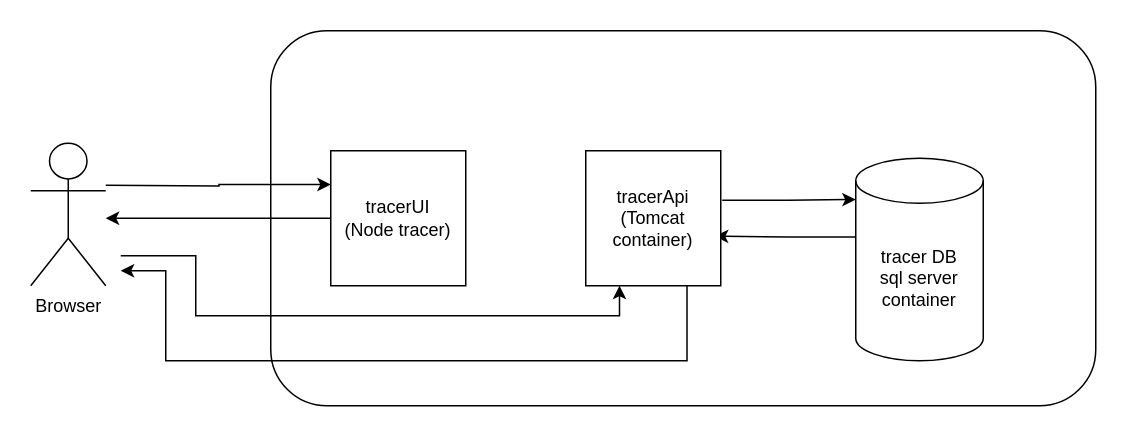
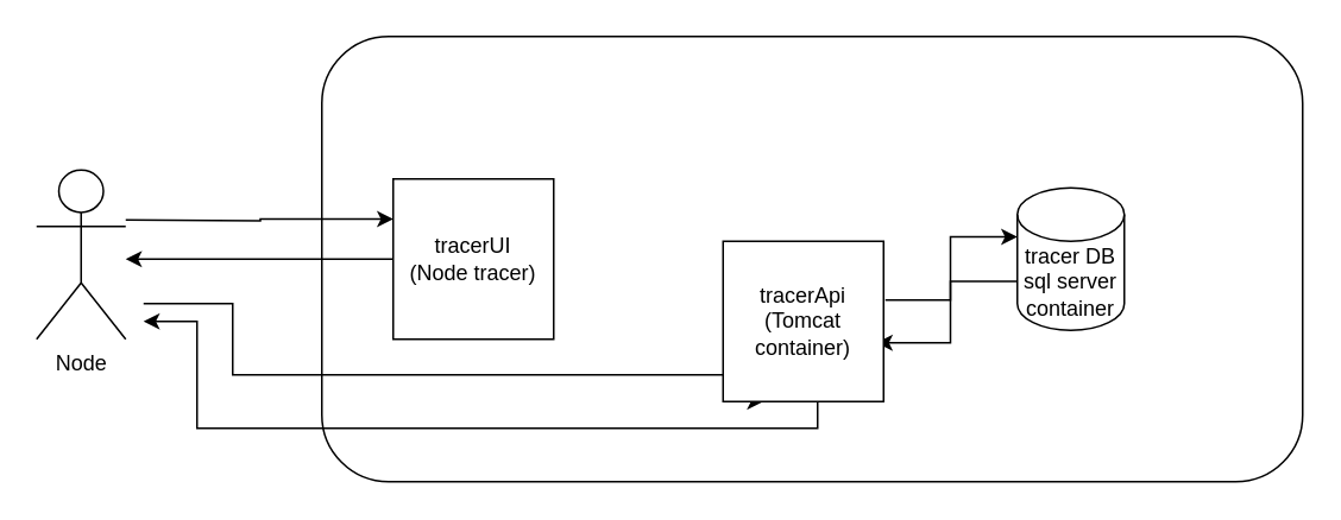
  <mxCell id="0" />
  <mxCell id="1" parent="0" />
  <mxCell id="2" value="" style="rounded=1;whiteSpace=wrap;html=1;" parent="1" vertex="1"><mxGeometry x="180" y="20" width="550" height="250" as="geometry" /></mxCell>
  <mxCell id="3" style="edgeStyle=orthogonalEdgeStyle;rounded=0;orthogonalLoop=1;jettySize=auto;html=1;entryX=0;entryY=0.25;entryDx=0;entryDy=0;" parent="1" target="9" edge="1"><mxGeometry relative="1" as="geometry"><mxPoint x="70" y="123" as="sourcePoint" /></mxGeometry></mxCell>
  <mxCell id="4" style="edgeStyle=orthogonalEdgeStyle;rounded=0;orthogonalLoop=1;jettySize=auto;html=1;entryX=0.25;entryY=1;entryDx=0;entryDy=0;" parent="1" target="12" edge="1"><mxGeometry relative="1" as="geometry"><mxPoint x="160" y="240" as="targetPoint" /><mxPoint x="80" y="170" as="sourcePoint" /><Array as="points"><mxPoint x="130" y="170" /><mxPoint x="130" y="210" /><mxPoint x="413" y="210" /></Array></mxGeometry></mxCell>
- <mxCell id="5" value="Browser" style="shape=umlActor;verticalLabelPosition=bottom;verticalAlign=top;html=1;outlineConnect=0;" parent="1" vertex="1"><mxGeometry x="20" y="95" width="50" height="95" as="geometry" /></mxCell>
+ <mxCell id="5" value="Node" style="shape=umlActor;verticalLabelPosition=bottom;verticalAlign=top;html=1;outlineConnect=0;" parent="1" vertex="1"><mxGeometry x="20" y="95" width="50" height="95" as="geometry" /></mxCell>
  <mxCell id="6" style="edgeStyle=orthogonalEdgeStyle;rounded=0;orthogonalLoop=1;jettySize=auto;html=1;exitX=0;exitY=0;exitDx=0;exitDy=52.5;exitPerimeter=0;entryX=0.956;entryY=0.633;entryDx=0;entryDy=0;entryPerimeter=0;" parent="1" source="7" target="12" edge="1"><mxGeometry relative="1" as="geometry" /></mxCell>
- <mxCell id="7" value="tracer DB&lt;br&gt;sql server container" style="shape=cylinder3;whiteSpace=wrap;html=1;boundedLbl=1;backgroundOutline=1;size=15;" parent="1" vertex="1"><mxGeometry x="570" y="105" width="85" height="135" as="geometry" /></mxCell>
+ <mxCell id="7" value="tracer DB&lt;br&gt;sql server container" style="shape=cylinder3;whiteSpace=wrap;html=1;boundedLbl=1;backgroundOutline=1;size=15;" parent="1" vertex="1"><mxGeometry x="570" y="105" width="60" height="80" as="geometry" /></mxCell>
  <mxCell id="8" style="edgeStyle=orthogonalEdgeStyle;rounded=0;orthogonalLoop=1;jettySize=auto;html=1;exitX=0;exitY=0.5;exitDx=0;exitDy=0;" parent="1" source="9" edge="1"><mxGeometry relative="1" as="geometry"><mxPoint x="70" y="145" as="targetPoint" /></mxGeometry></mxCell>
  <mxCell id="9" value="tracerUI&lt;br&gt;(Node tracer)" style="whiteSpace=wrap;html=1;aspect=fixed;" parent="1" vertex="1"><mxGeometry x="220" y="100" width="90" height="90" as="geometry" /></mxCell>
  <mxCell id="10" style="edgeStyle=orthogonalEdgeStyle;rounded=0;orthogonalLoop=1;jettySize=auto;html=1;exitX=0.75;exitY=1;exitDx=0;exitDy=0;" parent="1" source="12" edge="1"><mxGeometry relative="1" as="geometry"><mxPoint x="80" y="180" as="targetPoint" /><Array as="points"><mxPoint x="458" y="240" /><mxPoint x="110" y="240" /><mxPoint x="110" y="180" /></Array></mxGeometry></mxCell>
  <mxCell id="11" style="edgeStyle=orthogonalEdgeStyle;rounded=0;orthogonalLoop=1;jettySize=auto;html=1;exitX=1.011;exitY=0.367;exitDx=0;exitDy=0;entryX=0;entryY=0;entryDx=0;entryDy=27.5;entryPerimeter=0;exitPerimeter=0;" parent="1" source="12" target="7" edge="1"><mxGeometry relative="1" as="geometry" /></mxCell>
- <mxCell id="12" value="tracerApi&lt;br&gt;(Tomcat container)" style="whiteSpace=wrap;html=1;aspect=fixed;" parent="1" vertex="1"><mxGeometry x="390" y="100" width="90" height="90" as="geometry" /></mxCell>
+ <mxCell id="12" value="tracerApi&lt;br&gt;(Tomcat container)" style="whiteSpace=wrap;html=1;aspect=fixed;" parent="1" vertex="1"><mxGeometry x="405" y="135" width="90" height="90" as="geometry" /></mxCell>
